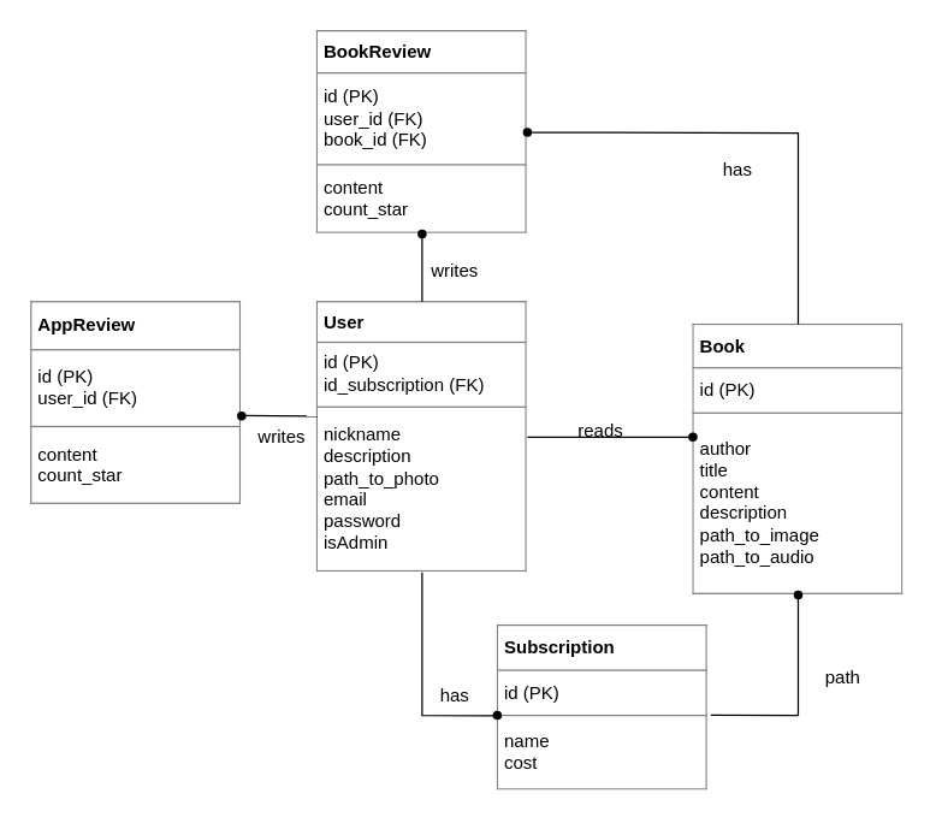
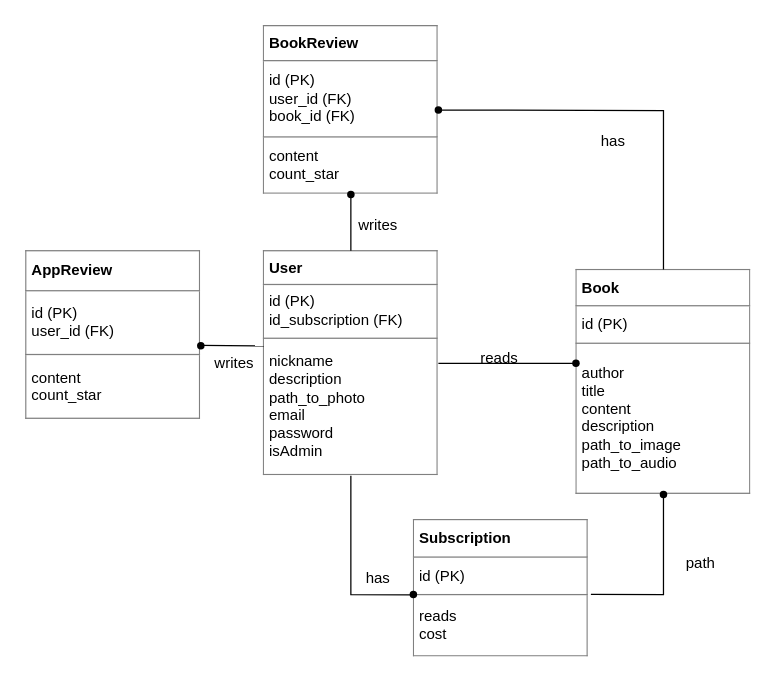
  <mxCell id="0" />
  <mxCell id="1" parent="0" />
  <mxCell id="2" value="&lt;table border=&quot;1&quot; width=&quot;100%&quot; height=&quot;100%&quot; cellpadding=&quot;4&quot; style=&quot;width:100%;height:100%;border-collapse:collapse;&quot;&gt;&lt;tbody&gt;&lt;tr&gt;&lt;th&gt;User&lt;/th&gt;&lt;/tr&gt;&lt;tr&gt;&lt;td&gt;id (PK)&lt;br&gt;id_subscription (FK)&lt;br&gt;&lt;/td&gt;&lt;/tr&gt;&lt;tr&gt;&lt;td&gt;nickname&lt;br&gt;description&lt;br&gt;path_to_photo&lt;br&gt;email&lt;br&gt;password&lt;br&gt;isAdmin&lt;/td&gt;&lt;/tr&gt;&lt;/tbody&gt;&lt;/table&gt;" style="text;html=1;whiteSpace=wrap;strokeColor=none;fillColor=none;overflow=fill;align=left;" vertex="1" parent="1"><mxGeometry x="210" y="200" width="140" height="180" as="geometry" /></mxCell>
  <mxCell id="3" value="&lt;table border=&quot;1&quot; width=&quot;100%&quot; height=&quot;100%&quot; cellpadding=&quot;4&quot; style=&quot;width:100%;height:100%;border-collapse:collapse;&quot;&gt;&lt;tbody&gt;&lt;tr&gt;&lt;th&gt;Book&lt;/th&gt;&lt;/tr&gt;&lt;tr&gt;&lt;td&gt;id (PK)&lt;br&gt;&lt;/td&gt;&lt;/tr&gt;&lt;tr&gt;&lt;td&gt;author&lt;br&gt;title&lt;br&gt;content&lt;br&gt;description&lt;br&gt;path_to_image&lt;br&gt;path_to_audio&lt;/td&gt;&lt;/tr&gt;&lt;/tbody&gt;&lt;/table&gt;" style="text;html=1;whiteSpace=wrap;strokeColor=none;fillColor=none;overflow=fill;align=left;" vertex="1" parent="1"><mxGeometry x="460" y="215" width="140" height="180" as="geometry" /></mxCell>
- <mxCell id="4" value="&lt;table border=&quot;1&quot; width=&quot;100%&quot; height=&quot;100%&quot; cellpadding=&quot;4&quot; style=&quot;width:100%;height:100%;border-collapse:collapse;&quot;&gt;&lt;tbody&gt;&lt;tr&gt;&lt;th&gt;Subscription&lt;/th&gt;&lt;/tr&gt;&lt;tr&gt;&lt;td&gt;id (PK)&lt;br&gt;&lt;/td&gt;&lt;/tr&gt;&lt;tr&gt;&lt;td&gt;name&lt;br&gt;cost&lt;br&gt;&lt;/td&gt;&lt;/tr&gt;&lt;/tbody&gt;&lt;/table&gt;" style="text;html=1;whiteSpace=wrap;strokeColor=none;fillColor=none;overflow=fill;align=left;" vertex="1" parent="1"><mxGeometry x="330" y="415" width="140" height="110" as="geometry" /></mxCell>
+ <mxCell id="4" value="&lt;table border=&quot;1&quot; width=&quot;100%&quot; height=&quot;100%&quot; cellpadding=&quot;4&quot; style=&quot;width:100%;height:100%;border-collapse:collapse;&quot;&gt;&lt;tbody&gt;&lt;tr&gt;&lt;th&gt;Subscription&lt;/th&gt;&lt;/tr&gt;&lt;tr&gt;&lt;td&gt;id (PK)&lt;br&gt;&lt;/td&gt;&lt;/tr&gt;&lt;tr&gt;&lt;td&gt;reads&lt;br&gt;cost&lt;br&gt;&lt;/td&gt;&lt;/tr&gt;&lt;/tbody&gt;&lt;/table&gt;" style="text;html=1;whiteSpace=wrap;strokeColor=none;fillColor=none;overflow=fill;align=left;" vertex="1" parent="1"><mxGeometry x="330" y="415" width="140" height="110" as="geometry" /></mxCell>
  <mxCell id="5" value="&lt;table border=&quot;1&quot; width=&quot;100%&quot; height=&quot;100%&quot; cellpadding=&quot;4&quot; style=&quot;width:100%;height:100%;border-collapse:collapse;&quot;&gt;&lt;tbody&gt;&lt;tr&gt;&lt;th&gt;AppReview&lt;/th&gt;&lt;/tr&gt;&lt;tr&gt;&lt;td&gt;id (PK)&lt;br&gt;user_id (FK)&lt;br&gt;&lt;/td&gt;&lt;/tr&gt;&lt;tr&gt;&lt;td&gt;content&lt;br&gt;count_star&lt;/td&gt;&lt;/tr&gt;&lt;/tbody&gt;&lt;/table&gt;" style="text;html=1;whiteSpace=wrap;strokeColor=none;fillColor=none;overflow=fill;align=left;" vertex="1" parent="1"><mxGeometry x="20" y="200" width="140" height="135" as="geometry" /></mxCell>
  <mxCell id="6" value="&lt;table border=&quot;1&quot; width=&quot;100%&quot; height=&quot;100%&quot; cellpadding=&quot;4&quot; style=&quot;width:100%;height:100%;border-collapse:collapse;&quot;&gt;&lt;tbody&gt;&lt;tr&gt;&lt;th&gt;BookReview&lt;/th&gt;&lt;/tr&gt;&lt;tr&gt;&lt;td&gt;id (PK)&lt;br&gt;user_id (FK)&lt;br&gt;book_id (FK)&lt;/td&gt;&lt;/tr&gt;&lt;tr&gt;&lt;td&gt;content&lt;br&gt;count_star&lt;/td&gt;&lt;/tr&gt;&lt;/tbody&gt;&lt;/table&gt;" style="text;html=1;whiteSpace=wrap;strokeColor=none;fillColor=none;overflow=fill;align=left;" vertex="1" parent="1"><mxGeometry x="210" y="20" width="140" height="135" as="geometry" /></mxCell>
  <mxCell id="7" value="" style="endArrow=none;html=1;rounded=0;entryX=0.602;entryY=0.65;entryDx=0;entryDy=0;entryPerimeter=0;" edge="1" parent="1" source="2" target="8"><mxGeometry width="50" height="50" relative="1" as="geometry"><mxPoint x="420" y="325" as="sourcePoint" /><mxPoint x="470" y="275" as="targetPoint" /></mxGeometry></mxCell>
  <mxCell id="8" value="" style="shape=waypoint;sketch=0;fillStyle=solid;size=6;pointerEvents=1;points=[];fillColor=none;resizable=0;rotatable=0;perimeter=centerPerimeter;snapToPoint=1;" vertex="1" parent="1"><mxGeometry x="450" y="280" width="20" height="20" as="geometry" /></mxCell>
  <mxCell id="9" value="reads" style="text;html=1;align=center;verticalAlign=middle;whiteSpace=wrap;rounded=0;" vertex="1" parent="1"><mxGeometry x="369" y="271" width="60" height="30" as="geometry" /></mxCell>
  <mxCell id="10" value="" style="endArrow=none;html=1;rounded=0;exitX=0.5;exitY=1;exitDx=0;exitDy=0;entryX=-0.006;entryY=0.547;entryDx=0;entryDy=0;entryPerimeter=0;" edge="1" parent="1" source="2" target="4"><mxGeometry width="50" height="50" relative="1" as="geometry"><mxPoint x="360" y="300" as="sourcePoint" /><mxPoint x="280" y="475" as="targetPoint" /><Array as="points"><mxPoint x="280" y="475" /></Array></mxGeometry></mxCell>
  <mxCell id="11" value="" style="shape=waypoint;sketch=0;fillStyle=solid;size=6;pointerEvents=1;points=[];fillColor=none;resizable=0;rotatable=0;perimeter=centerPerimeter;snapToPoint=1;" vertex="1" parent="1"><mxGeometry x="320" y="465" width="20" height="20" as="geometry" /></mxCell>
  <mxCell id="12" value="has" style="text;html=1;align=center;verticalAlign=middle;whiteSpace=wrap;rounded=0;" vertex="1" parent="1"><mxGeometry x="272" y="447" width="60" height="30" as="geometry" /></mxCell>
  <mxCell id="13" value="" style="endArrow=none;html=1;rounded=0;exitDx=0;exitDy=0;entryX=1.014;entryY=0.544;entryDx=0;entryDy=0;entryPerimeter=0;" edge="1" parent="1" source="15" target="4"><mxGeometry width="50" height="50" relative="1" as="geometry"><mxPoint x="530" y="380" as="sourcePoint" /><mxPoint x="579" y="475" as="targetPoint" /><Array as="points"><mxPoint x="530" y="475" /></Array></mxGeometry></mxCell>
  <mxCell id="14" value="" style="endArrow=none;html=1;rounded=0;entryDx=0;entryDy=0;entryPerimeter=0;" edge="1" parent="1" target="15"><mxGeometry width="50" height="50" relative="1" as="geometry"><mxPoint x="530" y="395" as="sourcePoint" /><mxPoint x="472" y="475" as="targetPoint" /><Array as="points" /></mxGeometry></mxCell>
  <mxCell id="15" value="" style="shape=waypoint;sketch=0;fillStyle=solid;size=6;pointerEvents=1;points=[];fillColor=none;resizable=0;rotatable=0;perimeter=centerPerimeter;snapToPoint=1;" vertex="1" parent="1"><mxGeometry x="520" y="385" width="20" height="20" as="geometry" /></mxCell>
  <mxCell id="16" value="path" style="text;html=1;align=center;verticalAlign=middle;whiteSpace=wrap;rounded=0;" vertex="1" parent="1"><mxGeometry x="530" y="435" width="60" height="30" as="geometry" /></mxCell>
  <mxCell id="17" value="" style="endArrow=none;html=1;rounded=0;entryX=0.003;entryY=0.423;entryDx=0;entryDy=0;entryPerimeter=0;" edge="1" parent="1" target="2"><mxGeometry width="50" height="50" relative="1" as="geometry"><mxPoint x="160" y="275.76" as="sourcePoint" /><mxPoint x="210" y="275" as="targetPoint" /></mxGeometry></mxCell>
  <mxCell id="18" value="writes" style="text;html=1;align=center;verticalAlign=middle;whiteSpace=wrap;rounded=0;" vertex="1" parent="1"><mxGeometry x="157" y="275" width="60" height="30" as="geometry" /></mxCell>
  <mxCell id="19" value="" style="shape=waypoint;sketch=0;fillStyle=solid;size=6;pointerEvents=1;points=[];fillColor=none;resizable=0;rotatable=0;perimeter=centerPerimeter;snapToPoint=1;" vertex="1" parent="1"><mxGeometry x="150" y="266" width="20" height="20" as="geometry" /></mxCell>
  <mxCell id="20" value="" style="endArrow=none;html=1;rounded=0;entryX=0.5;entryY=1;entryDx=0;entryDy=0;exitDx=0;exitDy=0;" edge="1" parent="1" source="22" target="6"><mxGeometry width="50" height="50" relative="1" as="geometry"><mxPoint x="360" y="300" as="sourcePoint" /><mxPoint x="470" y="300" as="targetPoint" /></mxGeometry></mxCell>
  <mxCell id="21" value="" style="endArrow=none;html=1;rounded=0;entryDx=0;entryDy=0;exitX=0.5;exitY=0;exitDx=0;exitDy=0;" edge="1" parent="1" source="2" target="22"><mxGeometry width="50" height="50" relative="1" as="geometry"><mxPoint x="280" y="200" as="sourcePoint" /><mxPoint x="280" y="155" as="targetPoint" /></mxGeometry></mxCell>
  <mxCell id="22" value="" style="shape=waypoint;sketch=0;fillStyle=solid;size=6;pointerEvents=1;points=[];fillColor=none;resizable=0;rotatable=0;perimeter=centerPerimeter;snapToPoint=1;" vertex="1" parent="1"><mxGeometry x="270" y="145" width="20" height="20" as="geometry" /></mxCell>
  <mxCell id="23" value="writes" style="text;html=1;align=center;verticalAlign=middle;whiteSpace=wrap;rounded=0;" vertex="1" parent="1"><mxGeometry x="272" y="165" width="60" height="30" as="geometry" /></mxCell>
  <mxCell id="24" value="" style="endArrow=none;html=1;rounded=0;entryX=0.5;entryY=0;entryDx=0;entryDy=0;exitX=1;exitY=0.5;exitDx=0;exitDy=0;" edge="1" parent="1" source="6" target="3"><mxGeometry width="50" height="50" relative="1" as="geometry"><mxPoint x="530" y="25" as="sourcePoint" /><mxPoint x="470" y="300" as="targetPoint" /><Array as="points"><mxPoint x="530" y="88" /></Array></mxGeometry></mxCell>
  <mxCell id="25" value="" style="shape=waypoint;sketch=0;fillStyle=solid;size=6;pointerEvents=1;points=[];fillColor=none;resizable=0;rotatable=0;perimeter=centerPerimeter;snapToPoint=1;" vertex="1" parent="1"><mxGeometry x="340" y="77.5" width="20" height="20" as="geometry" /></mxCell>
  <mxCell id="26" value="has" style="text;html=1;align=center;verticalAlign=middle;whiteSpace=wrap;rounded=0;" vertex="1" parent="1"><mxGeometry x="460" y="97.5" width="60" height="30" as="geometry" /></mxCell>
